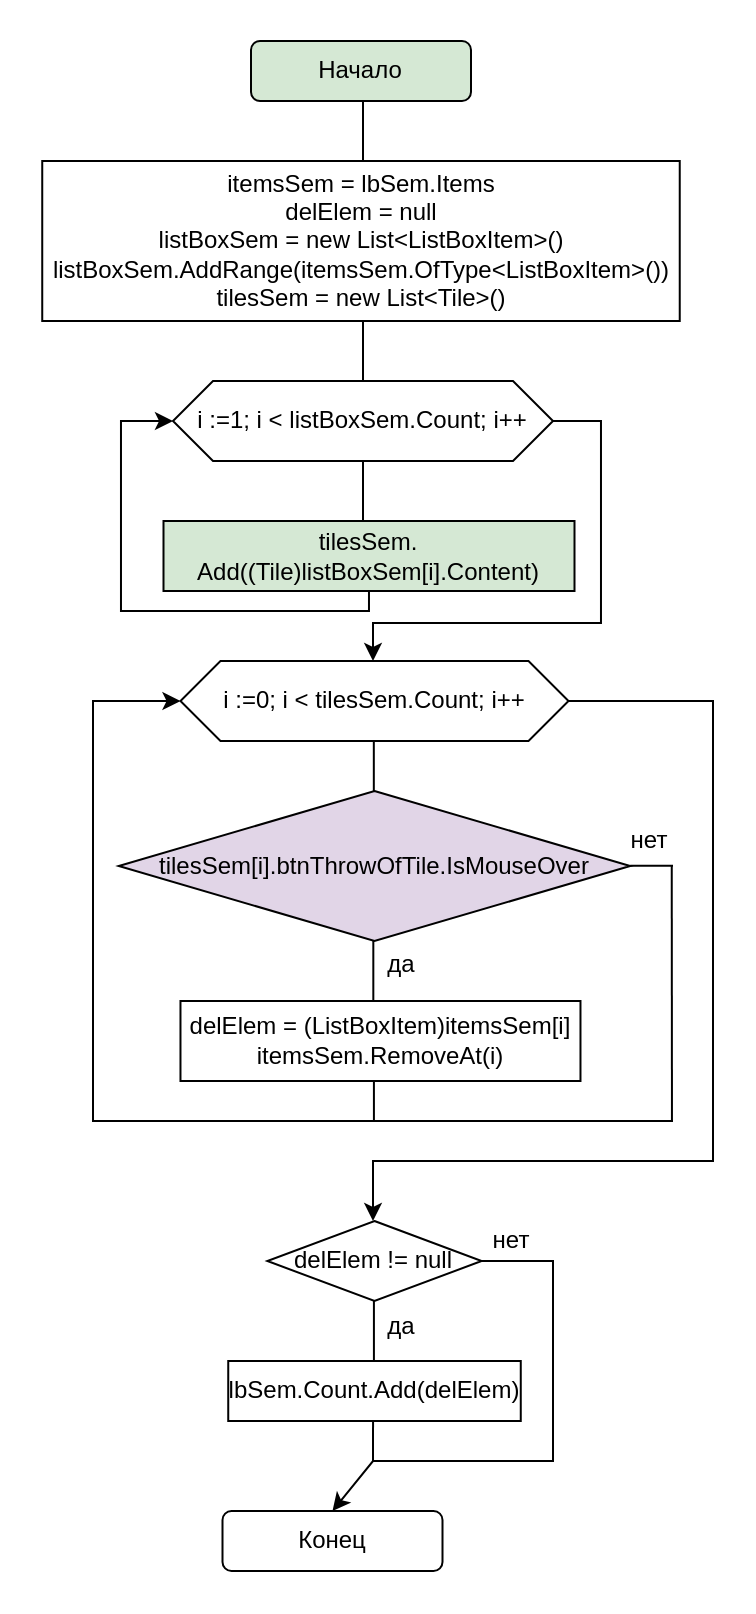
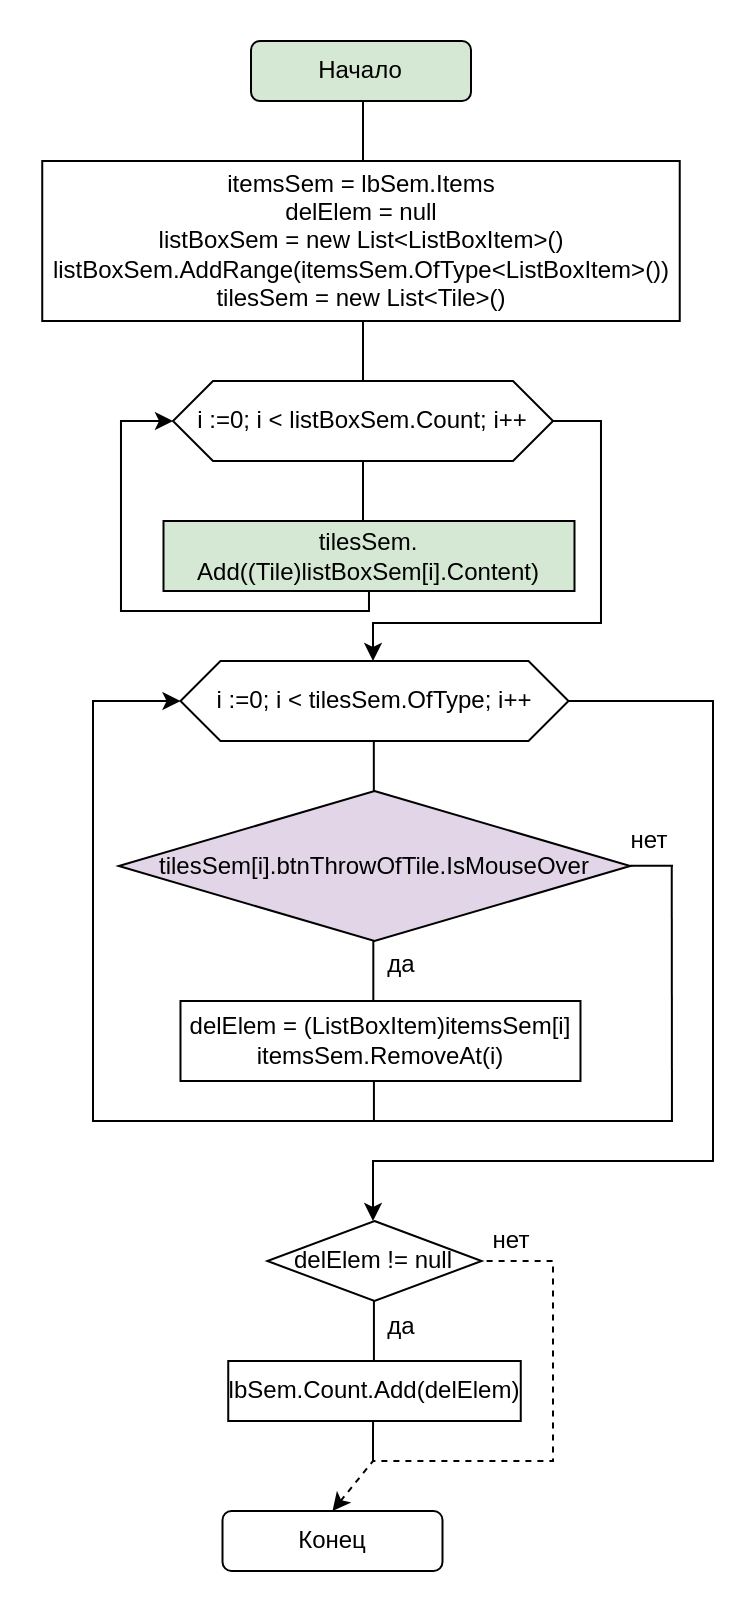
  <mxCell id="0" />
  <mxCell id="1" parent="0" />
  <mxCell id="2" value="Начало" style="rounded=1;whiteSpace=wrap;html=1;fillColor=#d5e8d4;" parent="1" vertex="1"><mxGeometry x="125" y="20" width="110" height="30" as="geometry" /></mxCell>
  <mxCell id="3" value="itemsSem = lbSem.Items&lt;br&gt;delElem = null&lt;br&gt;listBoxSem = new List&amp;lt;ListBoxItem&amp;gt;()&lt;br&gt;listBoxSem.AddRange(itemsSem.OfType&amp;lt;ListBoxItem&amp;gt;())&lt;br&gt;tilesSem = new List&amp;lt;Tile&amp;gt;()" style="rounded=0;whiteSpace=wrap;html=1;" parent="1" vertex="1"><mxGeometry x="20.62" y="80" width="318.75" height="80" as="geometry" /></mxCell>
  <mxCell id="4" value="tilesSem[i].btnThrowOfTile.IsMouseOver" style="rhombus;whiteSpace=wrap;html=1;fillColor=#e1d5e7;" parent="1" vertex="1"><mxGeometry x="58.87" y="395" width="255.75" height="75" as="geometry" /></mxCell>
  <mxCell id="5" value="tilesSem.&lt;br&gt;Add((Tile)listBoxSem[i].Content)" style="rounded=0;whiteSpace=wrap;html=1;fillColor=#d5e8d4;" parent="1" vertex="1"><mxGeometry x="81.25" y="260" width="205.5" height="35" as="geometry" /></mxCell>
  <mxCell id="6" value="" style="endArrow=none;html=1;rounded=0;exitX=0;exitY=0.5;exitDx=0;exitDy=0;startArrow=classic;startFill=1;" parent="1" source="10" edge="1"><mxGeometry width="50" height="50" relative="1" as="geometry"><mxPoint x="39.99" y="315" as="sourcePoint" /><mxPoint x="183.99" y="295" as="targetPoint" /><Array as="points"><mxPoint x="59.99" y="210" /><mxPoint x="59.99" y="305" /><mxPoint x="183.99" y="305" /></Array></mxGeometry></mxCell>
  <mxCell id="7" value="" style="endArrow=none;html=1;rounded=0;entryX=0.5;entryY=1;entryDx=0;entryDy=0;" parent="1" edge="1"><mxGeometry width="50" height="50" relative="1" as="geometry"><mxPoint x="186.41" y="395" as="sourcePoint" /><mxPoint x="186.41" y="365" as="targetPoint" /></mxGeometry></mxCell>
  <mxCell id="8" value="&lt;div&gt;&lt;div&gt;delElem = (ListBoxItem)itemsSem[i]&lt;/div&gt;&lt;div&gt;itemsSem.RemoveAt(i)&lt;/div&gt;&lt;/div&gt;" style="rounded=0;whiteSpace=wrap;html=1;strokeWidth=1;" parent="1" vertex="1"><mxGeometry x="89.74" y="500" width="200" height="40" as="geometry" /></mxCell>
  <mxCell id="9" value="Конец" style="rounded=1;whiteSpace=wrap;html=1;" parent="1" vertex="1"><mxGeometry x="110.75" y="755" width="110" height="30" as="geometry" /></mxCell>
- <mxCell id="10" value="&lt;span&gt;i :=1; i &amp;lt; listBoxSem.Count; i++&lt;/span&gt;" style="shape=hexagon;perimeter=hexagonPerimeter2;whiteSpace=wrap;html=1;fixedSize=1;" parent="1" vertex="1"><mxGeometry x="86" y="190" width="190" height="40" as="geometry" /></mxCell>
- <mxCell id="11" value="i :=0; i &amp;lt; tilesSem.Count; i++" style="shape=hexagon;perimeter=hexagonPerimeter2;whiteSpace=wrap;html=1;fixedSize=1;" parent="1" vertex="1"><mxGeometry x="89.74" y="330" width="194.01" height="40" as="geometry" /></mxCell>
+ <mxCell id="10" value="&lt;span&gt;i :=0; i &amp;lt; listBoxSem.Count; i++&lt;/span&gt;" style="shape=hexagon;perimeter=hexagonPerimeter2;whiteSpace=wrap;html=1;fixedSize=1;" parent="1" vertex="1"><mxGeometry x="86" y="190" width="190" height="40" as="geometry" /></mxCell>
+ <mxCell id="11" value="i :=0; i &amp;lt; tilesSem.OfType; i++" style="shape=hexagon;perimeter=hexagonPerimeter2;whiteSpace=wrap;html=1;fixedSize=1;" parent="1" vertex="1"><mxGeometry x="89.74" y="330" width="194.01" height="40" as="geometry" /></mxCell>
  <mxCell id="12" value="" style="endArrow=none;html=1;rounded=0;startArrow=classic;startFill=1;entryX=1;entryY=0.5;entryDx=0;entryDy=0;" parent="1" target="10" edge="1"><mxGeometry width="50" height="50" relative="1" as="geometry"><mxPoint x="186" y="330" as="sourcePoint" /><mxPoint x="274" y="206" as="targetPoint" /><Array as="points"><mxPoint x="186" y="311" /><mxPoint x="299.99" y="311" /><mxPoint x="299.99" y="210" /></Array></mxGeometry></mxCell>
  <mxCell id="13" value="" style="endArrow=none;html=1;rounded=0;exitX=0;exitY=0.5;exitDx=0;exitDy=0;startArrow=classic;startFill=1;" parent="1" source="11" edge="1"><mxGeometry width="50" height="50" relative="1" as="geometry"><mxPoint x="-63.25" y="590" as="sourcePoint" /><mxPoint x="186" y="560" as="targetPoint" /><Array as="points"><mxPoint x="46" y="350" /><mxPoint x="46" y="560" /></Array></mxGeometry></mxCell>
  <mxCell id="14" value="да" style="text;html=1;align=center;verticalAlign=middle;resizable=0;points=[];autosize=1;strokeColor=none;fillColor=none;" parent="1" vertex="1"><mxGeometry x="185" y="472" width="30" height="20" as="geometry" /></mxCell>
  <mxCell id="15" value="нет" style="text;html=1;align=center;verticalAlign=middle;resizable=0;points=[];autosize=1;strokeColor=none;fillColor=none;" parent="1" vertex="1"><mxGeometry x="309.37" y="410" width="30" height="20" as="geometry" /></mxCell>
  <mxCell id="16" value="" style="endArrow=none;html=1;rounded=0;entryX=0.5;entryY=1;entryDx=0;entryDy=0;" parent="1" edge="1"><mxGeometry width="50" height="50" relative="1" as="geometry"><mxPoint x="181" y="80" as="sourcePoint" /><mxPoint x="181" y="50" as="targetPoint" /></mxGeometry></mxCell>
  <mxCell id="17" value="" style="endArrow=none;html=1;rounded=0;entryX=0.5;entryY=1;entryDx=0;entryDy=0;" parent="1" edge="1"><mxGeometry width="50" height="50" relative="1" as="geometry"><mxPoint x="181" y="190" as="sourcePoint" /><mxPoint x="181" y="160" as="targetPoint" /></mxGeometry></mxCell>
  <mxCell id="18" value="" style="endArrow=none;html=1;rounded=0;entryX=0.5;entryY=1;entryDx=0;entryDy=0;" parent="1" edge="1"><mxGeometry width="50" height="50" relative="1" as="geometry"><mxPoint x="181" y="260" as="sourcePoint" /><mxPoint x="181" y="230" as="targetPoint" /></mxGeometry></mxCell>
  <mxCell id="19" value="" style="endArrow=none;html=1;rounded=0;entryX=0.5;entryY=1;entryDx=0;entryDy=0;" parent="1" edge="1"><mxGeometry width="50" height="50" relative="1" as="geometry"><mxPoint x="186.16" y="500" as="sourcePoint" /><mxPoint x="186.16" y="470" as="targetPoint" /></mxGeometry></mxCell>
  <mxCell id="20" value="" style="endArrow=none;html=1;rounded=0;entryX=0.5;entryY=1;entryDx=0;entryDy=0;endSize=6;startSize=6;" parent="1" edge="1"><mxGeometry width="50" height="50" relative="1" as="geometry"><mxPoint x="186.46" y="560" as="sourcePoint" /><mxPoint x="186.46" y="540" as="targetPoint" /></mxGeometry></mxCell>
  <mxCell id="21" value="" style="endArrow=none;html=1;rounded=0;" parent="1" edge="1"><mxGeometry width="50" height="50" relative="1" as="geometry"><mxPoint x="186" y="560" as="sourcePoint" /><mxPoint x="336" y="560" as="targetPoint" /></mxGeometry></mxCell>
  <mxCell id="22" value="" style="endArrow=none;html=1;rounded=0;" parent="1" edge="1"><mxGeometry width="50" height="50" relative="1" as="geometry"><mxPoint x="314.62" y="432.33" as="sourcePoint" /><mxPoint x="336" y="432.33" as="targetPoint" /></mxGeometry></mxCell>
  <mxCell id="23" value="" style="endArrow=none;html=1;rounded=0;entryX=0.5;entryY=1;entryDx=0;entryDy=0;" parent="1" edge="1"><mxGeometry width="50" height="50" relative="1" as="geometry"><mxPoint x="335.48" y="560" as="sourcePoint" /><mxPoint x="335.37" y="432" as="targetPoint" /></mxGeometry></mxCell>
  <mxCell id="24" value="" style="endArrow=none;html=1;rounded=0;entryX=1;entryY=0.5;entryDx=0;entryDy=0;startArrow=classic;startFill=1;" parent="1" edge="1"><mxGeometry width="50" height="50" relative="1" as="geometry"><mxPoint x="186" y="610" as="sourcePoint" /><mxPoint x="283.75" y="350" as="targetPoint" /><Array as="points"><mxPoint x="186" y="580" /><mxPoint x="356" y="580" /><mxPoint x="356" y="350" /></Array></mxGeometry></mxCell>
  <mxCell id="25" value="delElem != null" style="rhombus;whiteSpace=wrap;html=1;" vertex="1" parent="1"><mxGeometry x="133.18" y="610" width="107.13" height="40" as="geometry" /></mxCell>
- <mxCell id="26" value="" style="endArrow=none;html=1;rounded=0;entryX=1;entryY=0.5;entryDx=0;entryDy=0;startArrow=classic;startFill=1;exitX=0.5;exitY=0;exitDx=0;exitDy=0;" edge="1" parent="1" source="9" target="25"><mxGeometry width="50" height="50" relative="1" as="geometry"><mxPoint x="144.62" y="890" as="sourcePoint" /><mxPoint x="242.37" y="630" as="targetPoint" /><Array as="points"><mxPoint x="186" y="730" /><mxPoint x="276" y="730" /><mxPoint x="276" y="630" /></Array></mxGeometry></mxCell>
+ <mxCell id="26" value="" style="endArrow=none;html=1;rounded=0;entryX=1;entryY=0.5;entryDx=0;entryDy=0;startArrow=classic;startFill=1;exitX=0.5;exitY=0;exitDx=0;exitDy=0;dashed=1;" edge="1" parent="1" source="9" target="25"><mxGeometry width="50" height="50" relative="1" as="geometry"><mxPoint x="144.62" y="890" as="sourcePoint" /><mxPoint x="242.37" y="630" as="targetPoint" /><Array as="points"><mxPoint x="186" y="730" /><mxPoint x="276" y="730" /><mxPoint x="276" y="630" /></Array></mxGeometry></mxCell>
  <mxCell id="27" value="&lt;div&gt;&lt;div&gt;lbSem.Count.Add(delElem)&lt;/div&gt;&lt;/div&gt;" style="rounded=0;whiteSpace=wrap;html=1;strokeWidth=1;" vertex="1" parent="1"><mxGeometry x="113.62" y="680" width="146.26" height="30" as="geometry" /></mxCell>
  <mxCell id="28" value="" style="endArrow=none;html=1;rounded=0;entryX=0.5;entryY=1;entryDx=0;entryDy=0;" edge="1" parent="1"><mxGeometry width="50" height="50" relative="1" as="geometry"><mxPoint x="186.46" y="680" as="sourcePoint" /><mxPoint x="186.46" y="650" as="targetPoint" /></mxGeometry></mxCell>
  <mxCell id="29" value="да" style="text;html=1;align=center;verticalAlign=middle;resizable=0;points=[];autosize=1;strokeColor=none;fillColor=none;" vertex="1" parent="1"><mxGeometry x="185" y="653" width="30" height="20" as="geometry" /></mxCell>
  <mxCell id="30" value="нет" style="text;html=1;align=center;verticalAlign=middle;resizable=0;points=[];autosize=1;strokeColor=none;fillColor=none;" vertex="1" parent="1"><mxGeometry x="240.31" y="610" width="30" height="20" as="geometry" /></mxCell>
  <mxCell id="31" value="" style="endArrow=none;html=1;rounded=0;entryX=0.495;entryY=1.001;entryDx=0;entryDy=0;entryPerimeter=0;" edge="1" parent="1" target="27"><mxGeometry width="50" height="50" relative="1" as="geometry"><mxPoint x="186" y="730" as="sourcePoint" /><mxPoint x="176" y="730" as="targetPoint" /></mxGeometry></mxCell>
